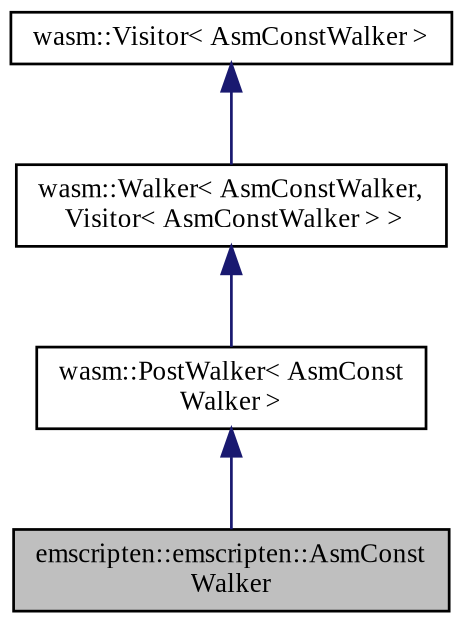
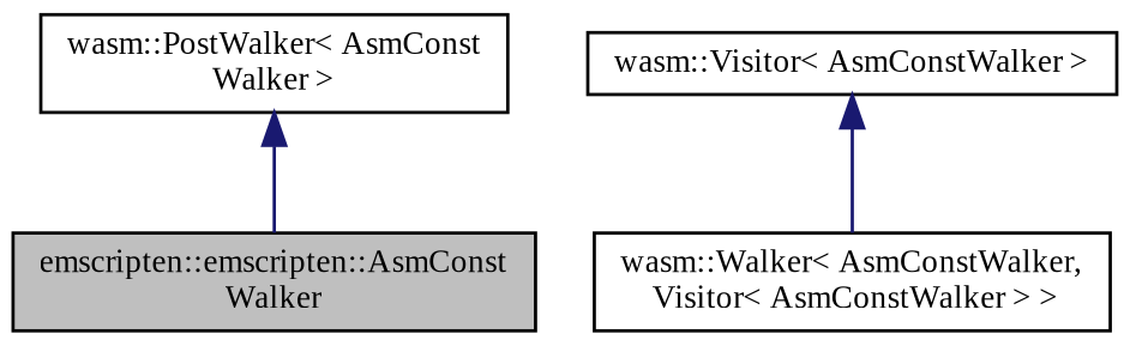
  digraph {
    fontname="Liberation Serif"
    node [color=black fillcolor=white fontname="Liberation Serif" fontsize=10 shape=record style=filled]
    edge [color=midnightblue dir=back fontname="Liberation Serif" fontsize=10 labelfontname=Helvetica labelfontsize=10 style=solid]
    n1 [fillcolor=grey75 fontcolor=black height=0.2 label="emscripten::emscripten::AsmConst\lWalker" width=0.4]
    n2 [height=0.2 label="wasm::PostWalker\< AsmConst\lWalker \>" width=0.4]
    n3 [height=0.2 label="wasm::Walker\< AsmConstWalker,\l Visitor\< AsmConstWalker \> \>" width=0.4]
    n4 [height=0.2 label="wasm::Visitor\< AsmConstWalker \>" width=0.4]
    n2 -> n1
-   n3 -> n2
    n4 -> n3
  }
